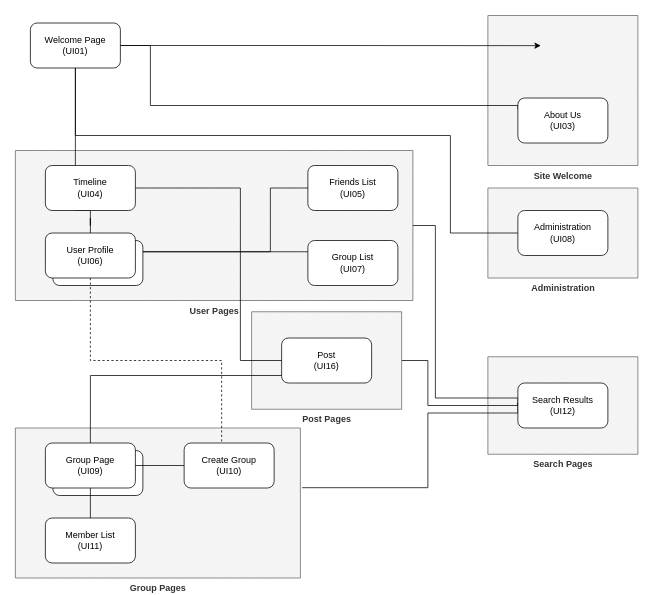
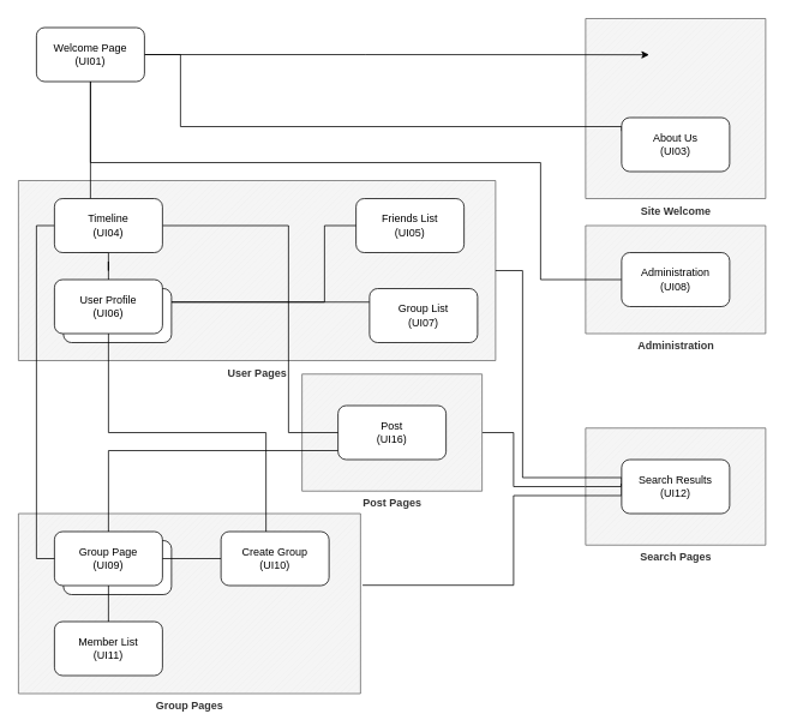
  <mxCell id="0" />
  <mxCell id="1" parent="0" />
  <mxCell id="2" style="edgeStyle=orthogonalEdgeStyle;rounded=0;orthogonalLoop=1;jettySize=auto;html=1;exitX=1;exitY=0.5;exitDx=0;exitDy=0;exitPerimeter=0;endArrow=diamond;endFill=0;" edge="1" parent="1" source="3" target="27"><mxGeometry relative="1" as="geometry"><Array as="points"><mxPoint x="570" y="480" /><mxPoint x="570" y="540" /></Array></mxGeometry></mxCell>
  <mxCell id="3" value="&lt;b&gt;Post Pages&lt;/b&gt;" style="verticalLabelPosition=bottom;verticalAlign=top;html=1;shape=mxgraph.basic.patternFillRect;fillStyle=diag;step=5;fillStrokeWidth=0.2;fillStrokeColor=#dddddd;fillColor=#f5f5f5;strokeColor=#666666;fontColor=#333333;" vertex="1" parent="1"><mxGeometry x="335" y="415" width="200" height="130" as="geometry" /></mxCell>
  <mxCell id="4" value="&lt;b&gt;Search Pages&lt;/b&gt;" style="verticalLabelPosition=bottom;verticalAlign=top;html=1;shape=mxgraph.basic.patternFillRect;fillStyle=diag;step=5;fillStrokeWidth=0.2;fillStrokeColor=#dddddd;fillColor=#f5f5f5;strokeColor=#666666;fontColor=#333333;" parent="1" vertex="1"><mxGeometry x="650" y="475" width="200" height="130" as="geometry" /></mxCell>
  <mxCell id="5" value="&lt;b&gt;Administration&lt;/b&gt;" style="verticalLabelPosition=bottom;verticalAlign=top;html=1;shape=mxgraph.basic.patternFillRect;fillStyle=diag;step=5;fillStrokeWidth=0.2;fillStrokeColor=#dddddd;fillColor=#f5f5f5;strokeColor=#666666;fontColor=#333333;" parent="1" vertex="1"><mxGeometry x="650" y="250" width="200" height="120" as="geometry" /></mxCell>
  <mxCell id="6" value="&lt;b&gt;Group Pages&lt;/b&gt;" style="verticalLabelPosition=bottom;verticalAlign=top;html=1;shape=mxgraph.basic.patternFillRect;fillStyle=diag;step=5;fillStrokeWidth=0.2;fillStrokeColor=#dddddd;fillColor=#f5f5f5;strokeColor=#666666;fontColor=#333333;" parent="1" vertex="1"><mxGeometry x="20" y="570" width="380" height="200" as="geometry" /></mxCell>
  <mxCell id="7" value="&lt;b&gt;User Pages&lt;/b&gt;" style="verticalLabelPosition=bottom;verticalAlign=top;html=1;shape=mxgraph.basic.patternFillRect;fillStyle=diag;step=5;fillStrokeWidth=0.2;fillStrokeColor=#dddddd;fillColor=#f5f5f5;strokeColor=#666666;fontColor=#333333;" parent="1" vertex="1"><mxGeometry x="20" y="200" width="530" height="200" as="geometry" /></mxCell>
  <mxCell id="8" value="Site Welcome" style="verticalLabelPosition=bottom;verticalAlign=top;html=1;shape=mxgraph.basic.patternFillRect;fillStyle=diag;step=5;fillStrokeWidth=0.2;fillStrokeColor=#dddddd;fillColor=#f5f5f5;strokeColor=#666666;fontColor=#333333;fontStyle=1;labelPosition=center;align=center;" parent="1" vertex="1"><mxGeometry x="650" y="20" width="200" height="200" as="geometry" /></mxCell>
  <mxCell id="9" style="edgeStyle=orthogonalEdgeStyle;rounded=0;orthogonalLoop=1;jettySize=auto;html=1;exitX=1;exitY=0.5;exitDx=0;exitDy=0;endArrow=none;endFill=0;entryX=0;entryY=0.25;entryDx=0;entryDy=0;" parent="1" source="14" target="15" edge="1"><mxGeometry relative="1" as="geometry"><mxPoint x="450" y="120" as="targetPoint" /><Array as="points"><mxPoint x="200" y="60" /><mxPoint x="200" y="140" /><mxPoint x="690" y="140" /></Array></mxGeometry></mxCell>
  <mxCell id="10" style="edgeStyle=orthogonalEdgeStyle;rounded=0;orthogonalLoop=1;jettySize=auto;html=1;exitX=0.5;exitY=1;exitDx=0;exitDy=0;entryX=0.149;entryY=0.309;entryDx=0;entryDy=0;entryPerimeter=0;endArrow=none;endFill=0;startArrow=none;" parent="1" source="36" edge="1"><mxGeometry relative="1" as="geometry"><mxPoint x="110.03" y="264.89" as="targetPoint" /><Array as="points"><mxPoint x="100" y="265" /></Array></mxGeometry></mxCell>
  <mxCell id="11" style="edgeStyle=orthogonalEdgeStyle;rounded=0;orthogonalLoop=1;jettySize=auto;html=1;exitX=0.5;exitY=1;exitDx=0;exitDy=0;endArrow=none;endFill=0;" parent="1" source="14" target="36" edge="1"><mxGeometry relative="1" as="geometry"><mxPoint x="100.63" y="238.85" as="targetPoint" /><Array as="points"><mxPoint x="100" y="190" /><mxPoint x="100" y="190" /></Array></mxGeometry></mxCell>
  <mxCell id="12" style="edgeStyle=orthogonalEdgeStyle;rounded=0;orthogonalLoop=1;jettySize=auto;html=1;exitX=0.5;exitY=1;exitDx=0;exitDy=0;endArrow=none;endFill=0;" parent="1" source="14" target="37" edge="1"><mxGeometry relative="1" as="geometry"><Array as="points"><mxPoint x="100" y="180" /><mxPoint x="600" y="180" /><mxPoint x="600" y="310" /></Array></mxGeometry></mxCell>
  <mxCell id="13" style="edgeStyle=orthogonalEdgeStyle;rounded=0;orthogonalLoop=1;jettySize=auto;html=1;exitX=1;exitY=0.5;exitDx=0;exitDy=0;entryX=0.353;entryY=0.201;entryDx=0;entryDy=0;entryPerimeter=0;" edge="1" parent="1" source="14" target="8"><mxGeometry relative="1" as="geometry" /></mxCell>
  <mxCell id="14" value="Welcome Page&lt;br&gt;(UI01)" style="rounded=1;whiteSpace=wrap;html=1;" parent="1" vertex="1"><mxGeometry x="40" y="30" width="120" height="60" as="geometry" /></mxCell>
  <mxCell id="15" value="About Us&lt;br&gt;(UI03)" style="rounded=1;whiteSpace=wrap;html=1;" parent="1" vertex="1"><mxGeometry x="690" y="130" width="120" height="60" as="geometry" /></mxCell>
- <mxCell id="16" value="Friends List&lt;br&gt;(UI05)" style="rounded=1;whiteSpace=wrap;html=1;" parent="1" vertex="1"><mxGeometry x="410" y="220" width="120" height="60" as="geometry" /></mxCell>
+ <mxCell id="16" value="Friends List&lt;br&gt;(UI05)" style="rounded=1;whiteSpace=wrap;html=1;" parent="1" vertex="1"><mxGeometry x="395" y="220" width="120" height="60" as="geometry" /></mxCell>
  <mxCell id="17" style="edgeStyle=orthogonalEdgeStyle;rounded=0;orthogonalLoop=1;jettySize=auto;html=1;exitX=1;exitY=0.25;exitDx=0;exitDy=0;entryX=0;entryY=0.25;entryDx=0;entryDy=0;endArrow=none;endFill=0;" parent="1" source="19" target="20" edge="1"><mxGeometry relative="1" as="geometry" /></mxCell>
  <mxCell id="18" style="edgeStyle=orthogonalEdgeStyle;rounded=0;orthogonalLoop=1;jettySize=auto;html=1;exitX=1;exitY=0.25;exitDx=0;exitDy=0;entryX=0;entryY=0.5;entryDx=0;entryDy=0;endArrow=none;endFill=0;" parent="1" source="19" target="16" edge="1"><mxGeometry relative="1" as="geometry"><Array as="points"><mxPoint x="360" y="335" /><mxPoint x="360" y="250" /></Array></mxGeometry></mxCell>
  <mxCell id="19" value="" style="rounded=1;whiteSpace=wrap;html=1;verticalAlign=middle;" parent="1" vertex="1"><mxGeometry x="70" y="320" width="120" height="60" as="geometry" /></mxCell>
  <mxCell id="20" value="Group List&lt;br&gt;(UI07)" style="rounded=1;whiteSpace=wrap;html=1;" parent="1" vertex="1"><mxGeometry x="410" y="320" width="120" height="60" as="geometry" /></mxCell>
- <mxCell id="21" style="edgeStyle=orthogonalEdgeStyle;rounded=0;orthogonalLoop=1;jettySize=auto;html=1;exitX=0.5;exitY=1;exitDx=0;exitDy=0;entryX=0.417;entryY=0.167;entryDx=0;entryDy=0;entryPerimeter=0;endArrow=none;endFill=0;dashed=1;" parent="1" source="22" target="32" edge="1"><mxGeometry relative="1" as="geometry" /></mxCell>
+ <mxCell id="21" style="edgeStyle=orthogonalEdgeStyle;rounded=0;orthogonalLoop=1;jettySize=auto;html=1;exitX=0.5;exitY=1;exitDx=0;exitDy=0;entryX=0.417;entryY=0.167;entryDx=0;entryDy=0;entryPerimeter=0;endArrow=none;endFill=0;" parent="1" source="22" target="32" edge="1"><mxGeometry relative="1" as="geometry" /></mxCell>
  <mxCell id="22" value="User Profile&lt;br&gt;(UI06)" style="rounded=1;whiteSpace=wrap;html=1;" parent="1" vertex="1"><mxGeometry x="60" y="310" width="120" height="60" as="geometry" /></mxCell>
  <mxCell id="23" value="Member List&lt;br&gt;(UI11)" style="rounded=1;whiteSpace=wrap;html=1;verticalAlign=middle;" parent="1" vertex="1"><mxGeometry x="60" y="690" width="120" height="60" as="geometry" /></mxCell>
  <mxCell id="24" value="" style="rounded=1;whiteSpace=wrap;html=1;verticalAlign=middle;" parent="1" vertex="1"><mxGeometry x="70" y="600" width="120" height="60" as="geometry" /></mxCell>
  <mxCell id="25" style="edgeStyle=orthogonalEdgeStyle;rounded=0;orthogonalLoop=1;jettySize=auto;html=1;exitX=0;exitY=0.5;exitDx=0;exitDy=0;entryX=1;entryY=0.5;entryDx=0;entryDy=0;entryPerimeter=0;endArrow=none;endFill=0;" parent="1" source="27" target="7" edge="1"><mxGeometry relative="1" as="geometry"><Array as="points"><mxPoint x="690" y="530" /><mxPoint x="580" y="530" /><mxPoint x="580" y="300" /></Array></mxGeometry></mxCell>
  <mxCell id="26" style="edgeStyle=orthogonalEdgeStyle;rounded=0;orthogonalLoop=1;jettySize=auto;html=1;exitX=0;exitY=0.5;exitDx=0;exitDy=0;entryX=1.006;entryY=0.398;entryDx=0;entryDy=0;entryPerimeter=0;endArrow=none;endFill=0;" parent="1" source="27" target="6" edge="1"><mxGeometry relative="1" as="geometry"><Array as="points"><mxPoint x="690" y="550" /><mxPoint x="570" y="550" /><mxPoint x="570" y="650" /></Array></mxGeometry></mxCell>
  <mxCell id="27" value="Search Results&lt;br&gt;(UI12)" style="rounded=1;whiteSpace=wrap;html=1;verticalAlign=middle;" parent="1" vertex="1"><mxGeometry x="690" y="510" width="120" height="60" as="geometry" /></mxCell>
  <mxCell id="28" style="edgeStyle=orthogonalEdgeStyle;rounded=0;orthogonalLoop=1;jettySize=auto;html=1;exitX=0.5;exitY=1;exitDx=0;exitDy=0;endArrow=none;endFill=0;" parent="1" source="30" target="23" edge="1"><mxGeometry relative="1" as="geometry" /></mxCell>
  <mxCell id="29" style="edgeStyle=orthogonalEdgeStyle;rounded=0;orthogonalLoop=1;jettySize=auto;html=1;exitX=0.5;exitY=0;exitDx=0;exitDy=0;endArrow=none;endFill=0;entryX=0.236;entryY=0.506;entryDx=0;entryDy=0;entryPerimeter=0;" edge="1" parent="1" source="30" target="3"><mxGeometry relative="1" as="geometry"><mxPoint x="310" y="480" as="targetPoint" /><Array as="points"><mxPoint x="120" y="500" /><mxPoint x="382" y="500" /></Array></mxGeometry></mxCell>
  <mxCell id="30" value="Group Page&lt;br&gt;(UI09)" style="rounded=1;whiteSpace=wrap;html=1;" parent="1" vertex="1"><mxGeometry x="60" y="590" width="120" height="60" as="geometry" /></mxCell>
  <mxCell id="31" style="edgeStyle=orthogonalEdgeStyle;rounded=0;orthogonalLoop=1;jettySize=auto;html=1;endArrow=none;endFill=0;" parent="1" source="32" target="30" edge="1"><mxGeometry relative="1" as="geometry"><Array as="points" /></mxGeometry></mxCell>
  <mxCell id="32" value="Create Group&lt;br&gt;(UI10)" style="rounded=1;whiteSpace=wrap;html=1;verticalAlign=middle;" parent="1" vertex="1"><mxGeometry x="245" y="590" width="120" height="60" as="geometry" /></mxCell>
  <mxCell id="33" style="edgeStyle=orthogonalEdgeStyle;rounded=0;orthogonalLoop=1;jettySize=auto;html=1;exitX=0.5;exitY=1;exitDx=0;exitDy=0;endArrow=none;endFill=0;" parent="1" source="36" target="22" edge="1"><mxGeometry relative="1" as="geometry" /></mxCell>
+ <mxCell id="34" style="edgeStyle=orthogonalEdgeStyle;rounded=0;orthogonalLoop=1;jettySize=auto;html=1;exitX=0;exitY=0.5;exitDx=0;exitDy=0;endArrow=none;endFill=0;entryX=0;entryY=0.5;entryDx=0;entryDy=0;" parent="1" source="36" target="30" edge="1"><mxGeometry relative="1" as="geometry"><Array as="points"><mxPoint x="40" y="250" /></Array></mxGeometry></mxCell>
  <mxCell id="35" style="edgeStyle=orthogonalEdgeStyle;rounded=0;orthogonalLoop=1;jettySize=auto;html=1;exitX=1;exitY=0.5;exitDx=0;exitDy=0;entryX=0.348;entryY=0.436;entryDx=0;entryDy=0;entryPerimeter=0;endArrow=none;endFill=0;" edge="1" parent="1" source="36" target="3"><mxGeometry relative="1" as="geometry"><Array as="points"><mxPoint x="320" y="250" /><mxPoint x="320" y="480" /><mxPoint x="405" y="480" /></Array></mxGeometry></mxCell>
  <mxCell id="36" value="Timeline&lt;br&gt;(UI04)" style="rounded=1;whiteSpace=wrap;html=1;verticalAlign=middle;" parent="1" vertex="1"><mxGeometry x="60" y="220" width="120" height="60" as="geometry" /></mxCell>
  <mxCell id="37" value="Administration&lt;br&gt;(UI08)" style="rounded=1;whiteSpace=wrap;html=1;verticalAlign=middle;" parent="1" vertex="1"><mxGeometry x="690" y="280" width="120" height="60" as="geometry" /></mxCell>
  <mxCell id="38" style="edgeStyle=orthogonalEdgeStyle;rounded=0;orthogonalLoop=1;jettySize=auto;html=1;exitX=0.5;exitY=1;exitDx=0;exitDy=0;endArrow=none;endFill=0;" parent="1" source="14" target="14" edge="1"><mxGeometry relative="1" as="geometry" /></mxCell>
  <mxCell id="39" value="Post&lt;br&gt;(UI16)" style="rounded=1;whiteSpace=wrap;html=1;" vertex="1" parent="1"><mxGeometry x="375" y="450" width="120" height="60" as="geometry" /></mxCell>
  <mxCell id="40" style="edgeStyle=orthogonalEdgeStyle;rounded=0;orthogonalLoop=1;jettySize=auto;html=1;exitX=0;exitY=0.5;exitDx=0;exitDy=0;exitPerimeter=0;entryX=0.197;entryY=0.475;entryDx=0;entryDy=0;entryPerimeter=0;endArrow=none;endFill=0;" edge="1" parent="1" source="4" target="4"><mxGeometry relative="1" as="geometry" /></mxCell>
